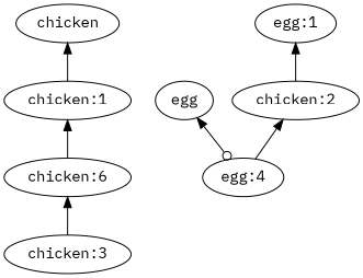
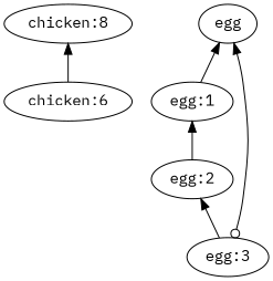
  digraph {
    fontname="IBM Plex Mono"
    node [fontname="IBM Plex Mono"]
    edge [arrowhead=none arrowtail=normal dir=both fontname="IBM Plex Mono"]
-   chicken
-   "chicken:1"
+   "chicken:1" [label="chicken:8"]
    n3 [label="chicken:6"]
-   "chicken:3"
    egg
    "egg:1"
-   "egg:3" [label="egg:4"]
-   "egg:2" [label="chicken:2"]
-   chicken -> "chicken:1"
+   "egg:3"
+   "egg:2"
    "chicken:1" -> n3
-   n3 -> "chicken:3"
+   egg -> "egg:1"
    egg -> "egg:3" [arrowhead=odot]
    "egg:1" -> "egg:2"
    "egg:2" -> "egg:3"
  }
